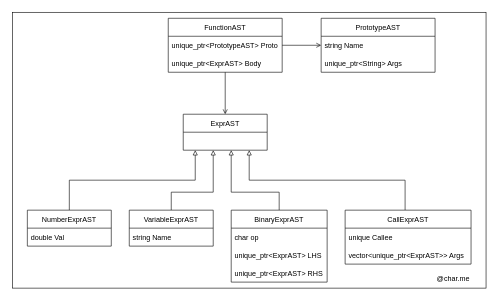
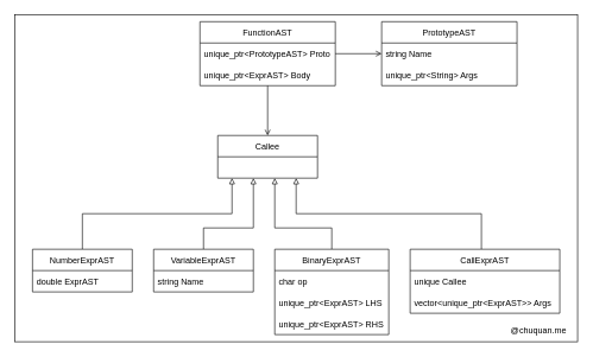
  <mxCell id="0" />
  <mxCell id="1" parent="0" />
  <mxCell id="2" value="" style="rounded=0;whiteSpace=wrap;html=1;fillColor=none;" vertex="1" parent="1"><mxGeometry x="20" y="20" width="790" height="460" as="geometry" /></mxCell>
- <mxCell id="3" value="ExprAST" style="swimlane;fontStyle=0;childLayout=stackLayout;horizontal=1;startSize=30;horizontalStack=0;resizeParent=1;resizeParentMax=0;resizeLast=0;collapsible=1;marginBottom=0;" vertex="1" parent="1"><mxGeometry x="305" y="190" width="140" height="60" as="geometry" /></mxCell>
+ <mxCell id="3" value="Callee" style="swimlane;fontStyle=0;childLayout=stackLayout;horizontal=1;startSize=30;horizontalStack=0;resizeParent=1;resizeParentMax=0;resizeLast=0;collapsible=1;marginBottom=0;" vertex="1" parent="1"><mxGeometry x="305" y="190" width="140" height="60" as="geometry" /></mxCell>
  <mxCell id="4" style="edgeStyle=orthogonalEdgeStyle;rounded=0;orthogonalLoop=1;jettySize=auto;html=1;endArrow=block;endFill=0;" edge="1" parent="1" source="5"><mxGeometry relative="1" as="geometry"><mxPoint x="325" y="250" as="targetPoint" /><Array as="points"><mxPoint x="115" y="300" /><mxPoint x="325" y="300" /></Array></mxGeometry></mxCell>
  <mxCell id="5" value="NumberExprAST" style="swimlane;fontStyle=0;childLayout=stackLayout;horizontal=1;startSize=30;horizontalStack=0;resizeParent=1;resizeParentMax=0;resizeLast=0;collapsible=1;marginBottom=0;" vertex="1" parent="1"><mxGeometry x="45" y="350" width="140" height="60" as="geometry" /></mxCell>
- <mxCell id="6" value="double Val" style="text;strokeColor=none;fillColor=none;align=left;verticalAlign=middle;spacingLeft=4;spacingRight=4;overflow=hidden;points=[[0,0.5],[1,0.5]];portConstraint=eastwest;rotatable=0;" vertex="1" parent="5"><mxGeometry y="30" width="140" height="30" as="geometry" /></mxCell>
+ <mxCell id="6" value="double ExprAST" style="text;strokeColor=none;fillColor=none;align=left;verticalAlign=middle;spacingLeft=4;spacingRight=4;overflow=hidden;points=[[0,0.5],[1,0.5]];portConstraint=eastwest;rotatable=0;" vertex="1" parent="5"><mxGeometry y="30" width="140" height="30" as="geometry" /></mxCell>
  <mxCell id="7" style="edgeStyle=orthogonalEdgeStyle;rounded=0;orthogonalLoop=1;jettySize=auto;html=1;exitX=0.5;exitY=0;exitDx=0;exitDy=0;endArrow=block;endFill=0;" edge="1" parent="1" source="8"><mxGeometry relative="1" as="geometry"><mxPoint x="355" y="250" as="targetPoint" /><Array as="points"><mxPoint x="285" y="320" /><mxPoint x="355" y="320" /></Array></mxGeometry></mxCell>
  <mxCell id="8" value="VariableExprAST" style="swimlane;fontStyle=0;childLayout=stackLayout;horizontal=1;startSize=30;horizontalStack=0;resizeParent=1;resizeParentMax=0;resizeLast=0;collapsible=1;marginBottom=0;" vertex="1" parent="1"><mxGeometry x="215" y="350" width="140" height="60" as="geometry" /></mxCell>
  <mxCell id="9" value="string Name" style="text;strokeColor=none;fillColor=none;align=left;verticalAlign=middle;spacingLeft=4;spacingRight=4;overflow=hidden;points=[[0,0.5],[1,0.5]];portConstraint=eastwest;rotatable=0;" vertex="1" parent="8"><mxGeometry y="30" width="140" height="30" as="geometry" /></mxCell>
  <mxCell id="10" style="edgeStyle=orthogonalEdgeStyle;rounded=0;orthogonalLoop=1;jettySize=auto;html=1;exitX=0.5;exitY=0;exitDx=0;exitDy=0;endArrow=block;endFill=0;" edge="1" parent="1" source="11"><mxGeometry relative="1" as="geometry"><mxPoint x="385" y="250" as="targetPoint" /><Array as="points"><mxPoint x="465" y="320" /><mxPoint x="385" y="320" /></Array></mxGeometry></mxCell>
  <mxCell id="11" value="BinaryExprAST" style="swimlane;fontStyle=0;childLayout=stackLayout;horizontal=1;startSize=30;horizontalStack=0;resizeParent=1;resizeParentMax=0;resizeLast=0;collapsible=1;marginBottom=0;" vertex="1" parent="1"><mxGeometry x="385" y="350" width="160" height="120" as="geometry" /></mxCell>
  <mxCell id="12" value="char op" style="text;strokeColor=none;fillColor=none;align=left;verticalAlign=middle;spacingLeft=4;spacingRight=4;overflow=hidden;points=[[0,0.5],[1,0.5]];portConstraint=eastwest;rotatable=0;" vertex="1" parent="11"><mxGeometry y="30" width="160" height="30" as="geometry" /></mxCell>
  <mxCell id="13" value="unique_ptr&lt;ExprAST&gt; LHS" style="text;strokeColor=none;fillColor=none;align=left;verticalAlign=middle;spacingLeft=4;spacingRight=4;overflow=hidden;points=[[0,0.5],[1,0.5]];portConstraint=eastwest;rotatable=0;" vertex="1" parent="11"><mxGeometry y="60" width="160" height="30" as="geometry" /></mxCell>
  <mxCell id="14" value="unique_ptr&lt;ExprAST&gt; RHS" style="text;strokeColor=none;fillColor=none;align=left;verticalAlign=middle;spacingLeft=4;spacingRight=4;overflow=hidden;points=[[0,0.5],[1,0.5]];portConstraint=eastwest;rotatable=0;" vertex="1" parent="11"><mxGeometry y="90" width="160" height="30" as="geometry" /></mxCell>
  <mxCell id="15" style="edgeStyle=orthogonalEdgeStyle;rounded=0;orthogonalLoop=1;jettySize=auto;html=1;endArrow=block;endFill=0;" edge="1" parent="1" source="16"><mxGeometry relative="1" as="geometry"><mxPoint x="415" y="250" as="targetPoint" /><Array as="points"><mxPoint x="675" y="300" /><mxPoint x="415" y="300" /></Array></mxGeometry></mxCell>
  <mxCell id="16" value="CallExprAST" style="swimlane;fontStyle=0;childLayout=stackLayout;horizontal=1;startSize=30;horizontalStack=0;resizeParent=1;resizeParentMax=0;resizeLast=0;collapsible=1;marginBottom=0;" vertex="1" parent="1"><mxGeometry x="575" y="350" width="210" height="90" as="geometry" /></mxCell>
  <mxCell id="17" value="unique Callee" style="text;strokeColor=none;fillColor=none;align=left;verticalAlign=middle;spacingLeft=4;spacingRight=4;overflow=hidden;points=[[0,0.5],[1,0.5]];portConstraint=eastwest;rotatable=0;" vertex="1" parent="16"><mxGeometry y="30" width="210" height="30" as="geometry" /></mxCell>
  <mxCell id="18" value="vector&lt;unique_ptr&lt;ExprAST&gt;&gt; Args" style="text;strokeColor=none;fillColor=none;align=left;verticalAlign=middle;spacingLeft=4;spacingRight=4;overflow=hidden;points=[[0,0.5],[1,0.5]];portConstraint=eastwest;rotatable=0;" vertex="1" parent="16"><mxGeometry y="60" width="210" height="30" as="geometry" /></mxCell>
  <mxCell id="19" style="edgeStyle=orthogonalEdgeStyle;rounded=0;orthogonalLoop=1;jettySize=auto;html=1;endArrow=open;endFill=0;" edge="1" parent="1" source="20" target="3"><mxGeometry relative="1" as="geometry" /></mxCell>
  <mxCell id="20" value="FunctionAST" style="swimlane;fontStyle=0;childLayout=stackLayout;horizontal=1;startSize=30;horizontalStack=0;resizeParent=1;resizeParentMax=0;resizeLast=0;collapsible=1;marginBottom=0;" vertex="1" parent="1"><mxGeometry x="280" y="30" width="190" height="90" as="geometry" /></mxCell>
  <mxCell id="21" value="unique_ptr&lt;PrototypeAST&gt; Proto" style="text;strokeColor=none;fillColor=none;align=left;verticalAlign=middle;spacingLeft=4;spacingRight=4;overflow=hidden;points=[[0,0.5],[1,0.5]];portConstraint=eastwest;rotatable=0;" vertex="1" parent="20"><mxGeometry y="30" width="190" height="30" as="geometry" /></mxCell>
  <mxCell id="22" value="unique_ptr&lt;ExprAST&gt; Body" style="text;strokeColor=none;fillColor=none;align=left;verticalAlign=middle;spacingLeft=4;spacingRight=4;overflow=hidden;points=[[0,0.5],[1,0.5]];portConstraint=eastwest;rotatable=0;" vertex="1" parent="20"><mxGeometry y="60" width="190" height="30" as="geometry" /></mxCell>
  <mxCell id="23" value="PrototypeAST" style="swimlane;fontStyle=0;childLayout=stackLayout;horizontal=1;startSize=30;horizontalStack=0;resizeParent=1;resizeParentMax=0;resizeLast=0;collapsible=1;marginBottom=0;" vertex="1" parent="1"><mxGeometry x="535" y="30" width="190" height="90" as="geometry" /></mxCell>
  <mxCell id="24" value="string Name" style="text;strokeColor=none;fillColor=none;align=left;verticalAlign=middle;spacingLeft=4;spacingRight=4;overflow=hidden;points=[[0,0.5],[1,0.5]];portConstraint=eastwest;rotatable=0;" vertex="1" parent="23"><mxGeometry y="30" width="190" height="30" as="geometry" /></mxCell>
  <mxCell id="25" value="unique_ptr&lt;String&gt; Args" style="text;strokeColor=none;fillColor=none;align=left;verticalAlign=middle;spacingLeft=4;spacingRight=4;overflow=hidden;points=[[0,0.5],[1,0.5]];portConstraint=eastwest;rotatable=0;" vertex="1" parent="23"><mxGeometry y="60" width="190" height="30" as="geometry" /></mxCell>
  <mxCell id="26" style="edgeStyle=orthogonalEdgeStyle;rounded=0;orthogonalLoop=1;jettySize=auto;html=1;entryX=0;entryY=0.5;entryDx=0;entryDy=0;endArrow=open;endFill=0;" edge="1" parent="1" source="21" target="23"><mxGeometry relative="1" as="geometry" /></mxCell>
- <mxCell id="27" value="@char.me" style="text;html=1;strokeColor=none;fillColor=none;align=center;verticalAlign=middle;whiteSpace=wrap;rounded=0;" vertex="1" parent="1"><mxGeometry x="701" y="450" width="109" height="30" as="geometry" /></mxCell>
+ <mxCell id="27" value="@chuquan.me" style="text;html=1;strokeColor=none;fillColor=none;align=center;verticalAlign=middle;whiteSpace=wrap;rounded=0;" vertex="1" parent="1"><mxGeometry x="701" y="450" width="109" height="30" as="geometry" /></mxCell>
